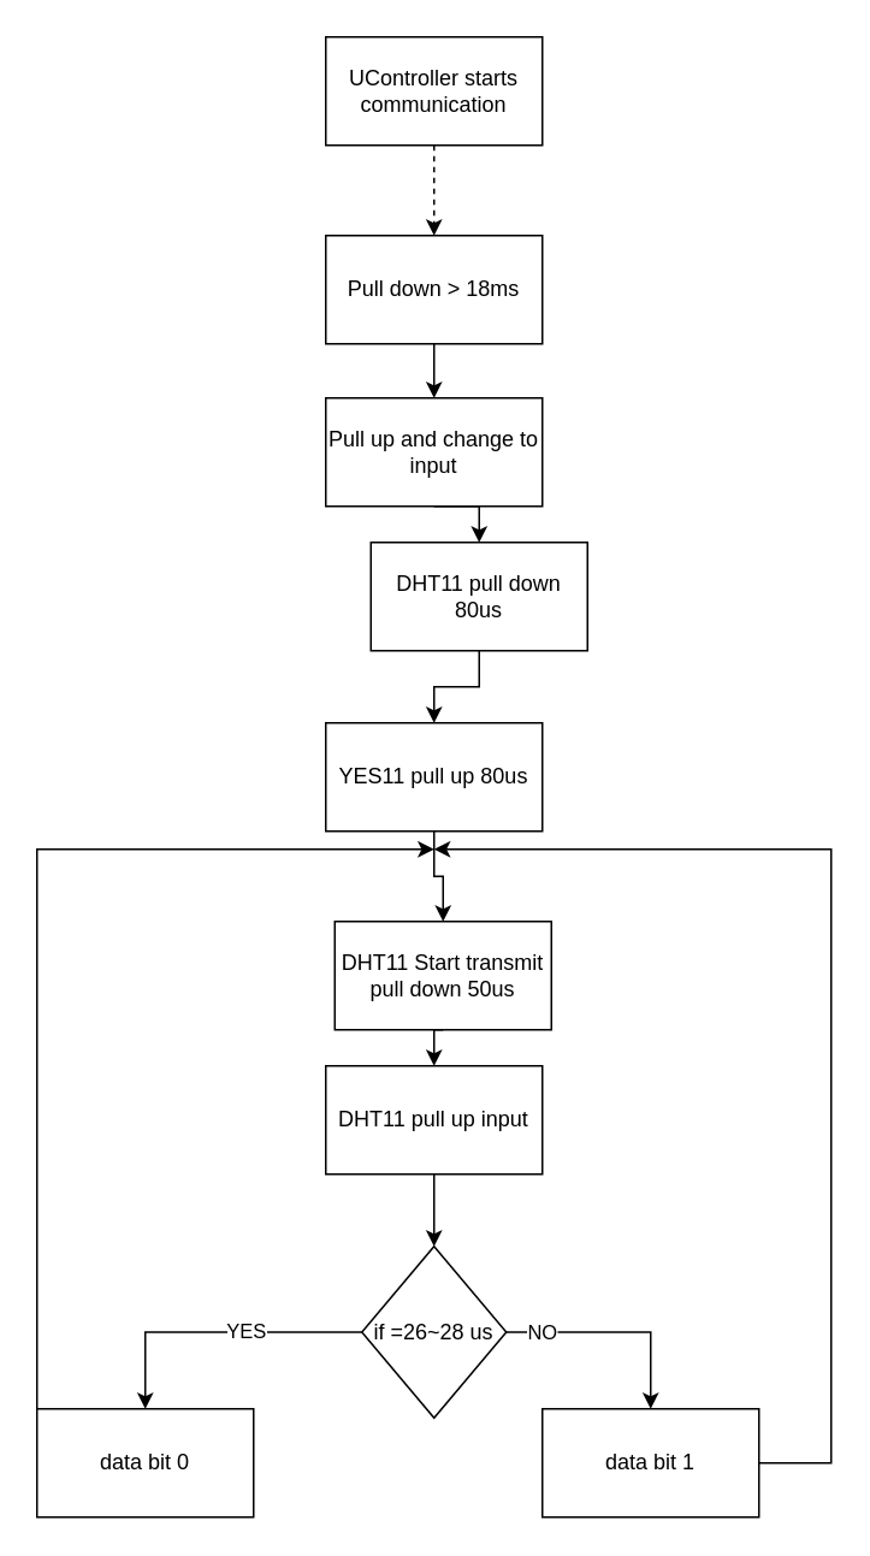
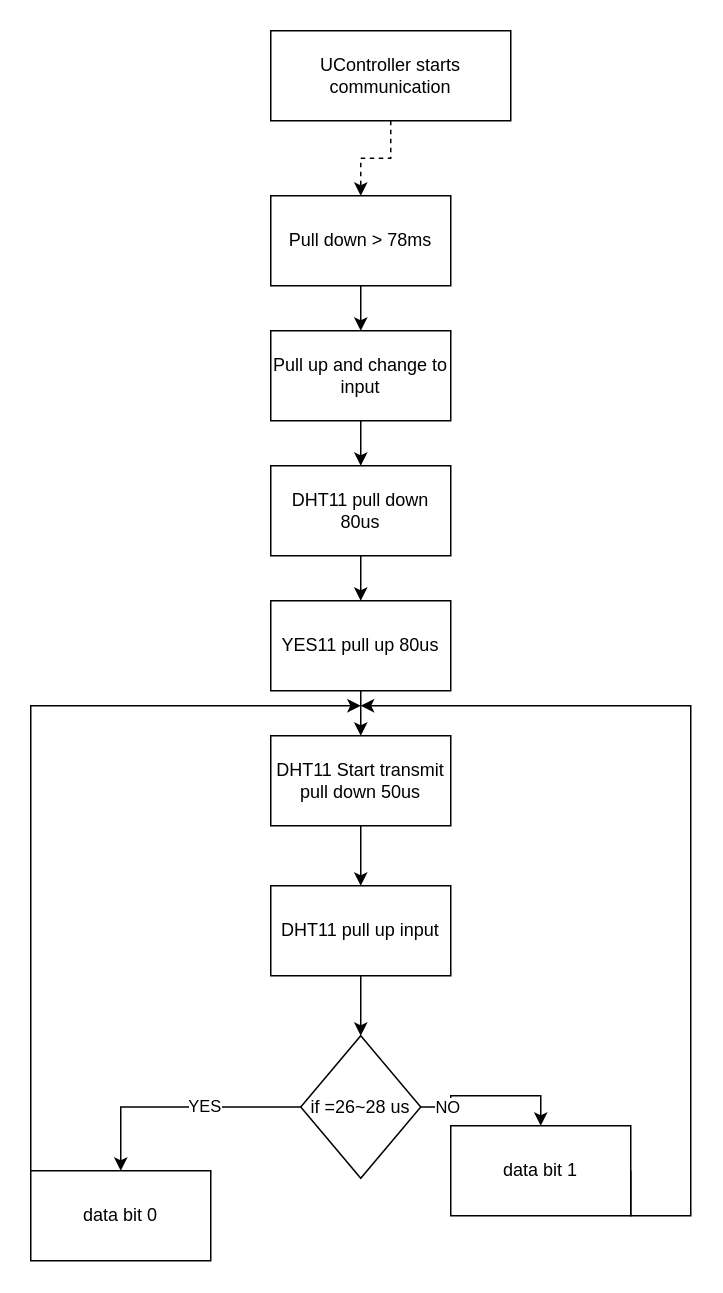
  <mxCell id="0" />
  <mxCell id="1" parent="0" />
  <mxCell id="2" style="edgeStyle=orthogonalEdgeStyle;rounded=0;orthogonalLoop=1;jettySize=auto;html=1;exitX=0.5;exitY=1;exitDx=0;exitDy=0;entryX=0.5;entryY=0;entryDx=0;entryDy=0;dashed=1;" edge="1" parent="1" source="3" target="5"><mxGeometry relative="1" as="geometry" /></mxCell>
- <mxCell id="3" value="UController starts communication" style="rounded=0;whiteSpace=wrap;html=1;" vertex="1" parent="1"><mxGeometry x="180" y="20" width="120" height="60" as="geometry" /></mxCell>
+ <mxCell id="3" value="UController starts communication" style="rounded=0;whiteSpace=wrap;html=1;" vertex="1" parent="1"><mxGeometry x="180" y="20" width="160" height="60" as="geometry" /></mxCell>
  <mxCell id="4" style="edgeStyle=orthogonalEdgeStyle;rounded=0;orthogonalLoop=1;jettySize=auto;html=1;exitX=0.5;exitY=1;exitDx=0;exitDy=0;entryX=0.5;entryY=0;entryDx=0;entryDy=0;" edge="1" parent="1" source="5" target="7"><mxGeometry relative="1" as="geometry" /></mxCell>
- <mxCell id="5" value="Pull down &amp;gt; 18ms" style="rounded=0;whiteSpace=wrap;html=1;" vertex="1" parent="1"><mxGeometry x="180" y="130" width="120" height="60" as="geometry" /></mxCell>
+ <mxCell id="5" value="Pull down &amp;gt; 78ms" style="rounded=0;whiteSpace=wrap;html=1;" vertex="1" parent="1"><mxGeometry x="180" y="130" width="120" height="60" as="geometry" /></mxCell>
  <mxCell id="6" style="edgeStyle=orthogonalEdgeStyle;rounded=0;orthogonalLoop=1;jettySize=auto;html=1;exitX=0.5;exitY=1;exitDx=0;exitDy=0;entryX=0.5;entryY=0;entryDx=0;entryDy=0;" edge="1" parent="1" source="7" target="9"><mxGeometry relative="1" as="geometry" /></mxCell>
  <mxCell id="7" value="Pull up and change to input" style="rounded=0;whiteSpace=wrap;html=1;" vertex="1" parent="1"><mxGeometry x="180" y="220" width="120" height="60" as="geometry" /></mxCell>
  <mxCell id="8" style="edgeStyle=orthogonalEdgeStyle;rounded=0;orthogonalLoop=1;jettySize=auto;html=1;exitX=0.5;exitY=1;exitDx=0;exitDy=0;entryX=0.5;entryY=0;entryDx=0;entryDy=0;" edge="1" parent="1" source="9" target="11"><mxGeometry relative="1" as="geometry" /></mxCell>
- <mxCell id="9" value="DHT11 pull down 80us" style="rounded=0;whiteSpace=wrap;html=1;" vertex="1" parent="1"><mxGeometry x="205" y="300" width="120" height="60" as="geometry" /></mxCell>
+ <mxCell id="9" value="DHT11 pull down 80us" style="rounded=0;whiteSpace=wrap;html=1;" vertex="1" parent="1"><mxGeometry x="180" y="310" width="120" height="60" as="geometry" /></mxCell>
  <mxCell id="10" style="edgeStyle=orthogonalEdgeStyle;rounded=0;orthogonalLoop=1;jettySize=auto;html=1;exitX=0.5;exitY=1;exitDx=0;exitDy=0;entryX=0.5;entryY=0;entryDx=0;entryDy=0;" edge="1" parent="1" source="11" target="13"><mxGeometry relative="1" as="geometry" /></mxCell>
  <mxCell id="11" value="YES11 pull up 80us" style="rounded=0;whiteSpace=wrap;html=1;" vertex="1" parent="1"><mxGeometry x="180" y="400" width="120" height="60" as="geometry" /></mxCell>
  <mxCell id="12" style="edgeStyle=orthogonalEdgeStyle;rounded=0;orthogonalLoop=1;jettySize=auto;html=1;exitX=0.5;exitY=1;exitDx=0;exitDy=0;entryX=0.5;entryY=0;entryDx=0;entryDy=0;" edge="1" parent="1" source="13" target="15"><mxGeometry relative="1" as="geometry" /></mxCell>
- <mxCell id="13" value="DHT11 Start transmit pull down 50us" style="rounded=0;whiteSpace=wrap;html=1;" vertex="1" parent="1"><mxGeometry x="185" y="510" width="120" height="60" as="geometry" /></mxCell>
+ <mxCell id="13" value="DHT11 Start transmit pull down 50us" style="rounded=0;whiteSpace=wrap;html=1;" vertex="1" parent="1"><mxGeometry x="180" y="490" width="120" height="60" as="geometry" /></mxCell>
  <mxCell id="14" style="edgeStyle=orthogonalEdgeStyle;rounded=0;orthogonalLoop=1;jettySize=auto;html=1;exitX=0.5;exitY=1;exitDx=0;exitDy=0;entryX=0.5;entryY=0;entryDx=0;entryDy=0;" edge="1" parent="1" source="15" target="20"><mxGeometry relative="1" as="geometry" /></mxCell>
  <mxCell id="15" value="DHT11 pull up input" style="rounded=0;whiteSpace=wrap;html=1;" vertex="1" parent="1"><mxGeometry x="180" y="590" width="120" height="60" as="geometry" /></mxCell>
  <mxCell id="16" style="edgeStyle=orthogonalEdgeStyle;rounded=0;orthogonalLoop=1;jettySize=auto;html=1;exitX=0;exitY=0.5;exitDx=0;exitDy=0;entryX=0.5;entryY=0;entryDx=0;entryDy=0;" edge="1" parent="1" source="20" target="22"><mxGeometry relative="1" as="geometry" /></mxCell>
  <mxCell id="17" value="YES" style="edgeLabel;html=1;align=center;verticalAlign=middle;resizable=0;points=[];" vertex="1" connectable="0" parent="16"><mxGeometry x="-0.2" y="-1" relative="1" as="geometry"><mxPoint as="offset" /></mxGeometry></mxCell>
  <mxCell id="18" style="edgeStyle=orthogonalEdgeStyle;rounded=0;orthogonalLoop=1;jettySize=auto;html=1;exitX=1;exitY=0.5;exitDx=0;exitDy=0;entryX=0.5;entryY=0;entryDx=0;entryDy=0;" edge="1" parent="1" source="20" target="24"><mxGeometry relative="1" as="geometry" /></mxCell>
  <mxCell id="19" value="NO" style="edgeLabel;html=1;align=center;verticalAlign=middle;resizable=0;points=[];" vertex="1" connectable="0" parent="18"><mxGeometry x="-0.692" relative="1" as="geometry"><mxPoint as="offset" /></mxGeometry></mxCell>
  <mxCell id="20" value="if =26~28 us" style="rhombus;whiteSpace=wrap;html=1;" vertex="1" parent="1"><mxGeometry x="200" y="690" width="80" height="95" as="geometry" /></mxCell>
  <mxCell id="21" style="edgeStyle=orthogonalEdgeStyle;rounded=0;orthogonalLoop=1;jettySize=auto;html=1;" edge="1" parent="1" source="22"><mxGeometry relative="1" as="geometry"><mxPoint x="240" y="470" as="targetPoint" /><Array as="points"><mxPoint x="20" y="810" /><mxPoint x="20" y="470" /></Array></mxGeometry></mxCell>
  <mxCell id="22" value="data bit 0" style="rounded=0;whiteSpace=wrap;html=1;" vertex="1" parent="1"><mxGeometry x="20" y="780" width="120" height="60" as="geometry" /></mxCell>
  <mxCell id="23" style="edgeStyle=orthogonalEdgeStyle;rounded=0;orthogonalLoop=1;jettySize=auto;html=1;exitX=1;exitY=0.5;exitDx=0;exitDy=0;" edge="1" parent="1" source="24"><mxGeometry relative="1" as="geometry"><mxPoint x="240" y="470" as="targetPoint" /><Array as="points"><mxPoint x="460" y="810" /><mxPoint x="460" y="470" /></Array></mxGeometry></mxCell>
- <mxCell id="24" value="data bit 1" style="rounded=0;whiteSpace=wrap;html=1;" vertex="1" parent="1"><mxGeometry x="300" y="780" width="120" height="60" as="geometry" /></mxCell>
+ <mxCell id="24" value="data bit 1" style="rounded=0;whiteSpace=wrap;html=1;" vertex="1" parent="1"><mxGeometry x="300" y="750" width="120" height="60" as="geometry" /></mxCell>
